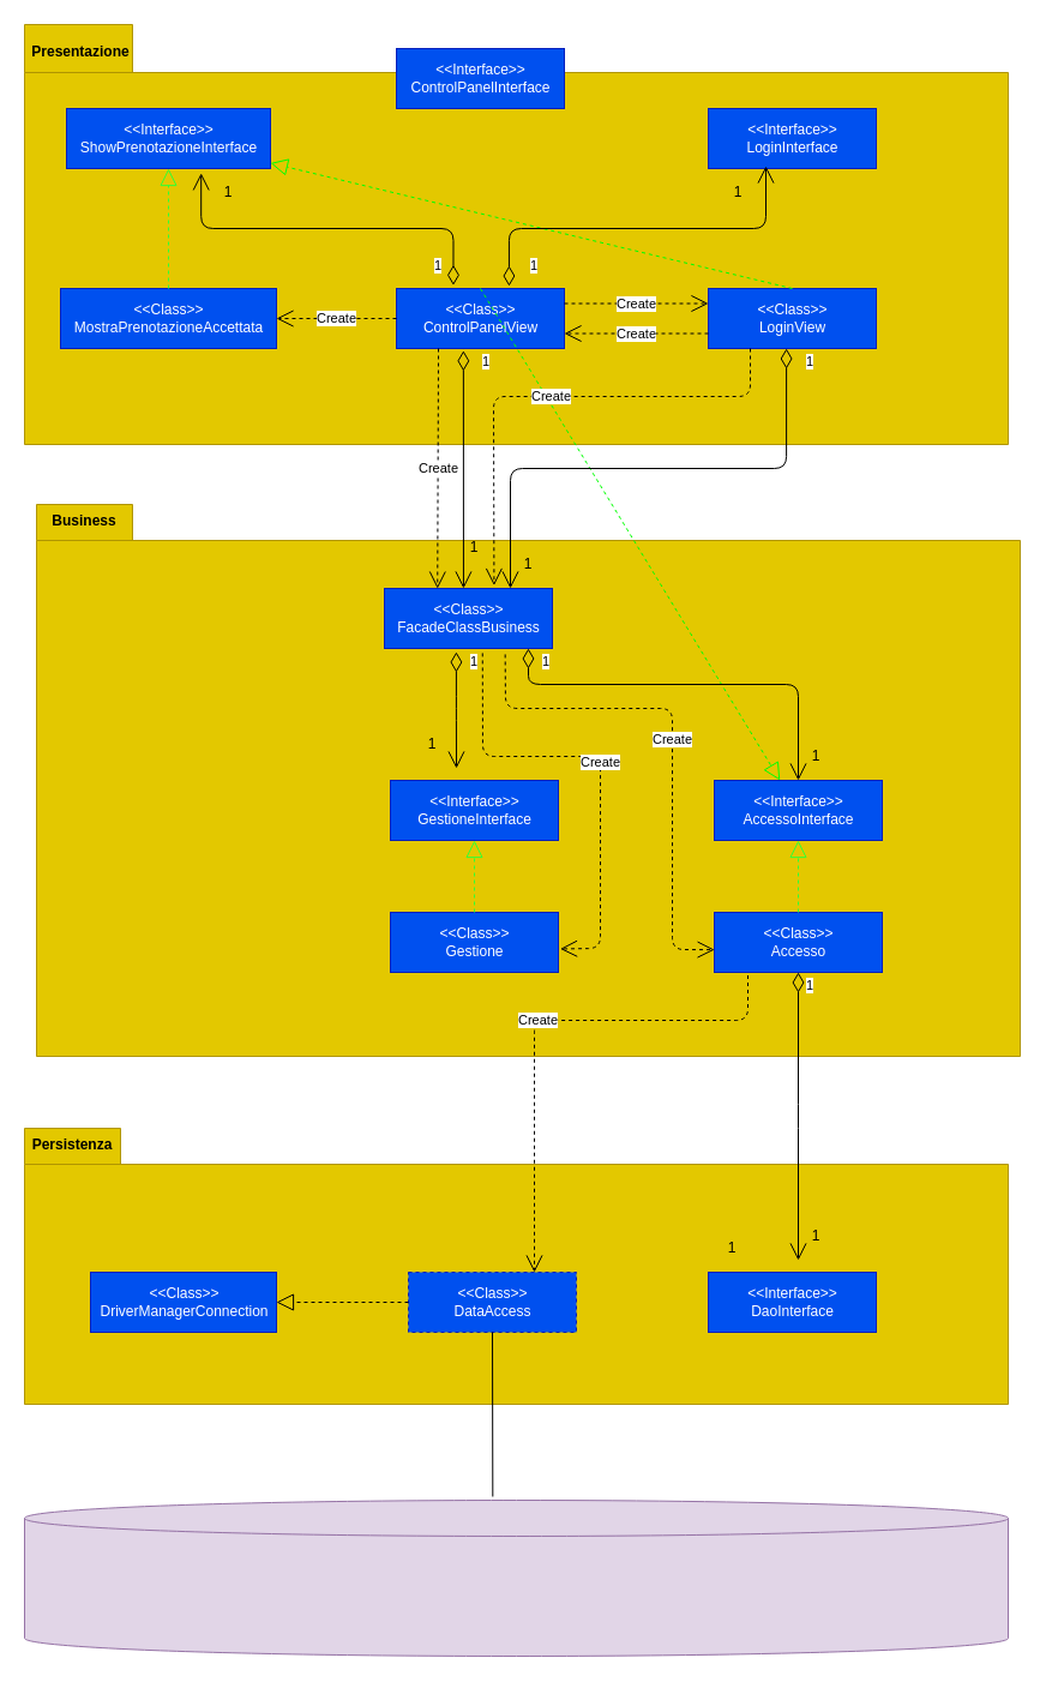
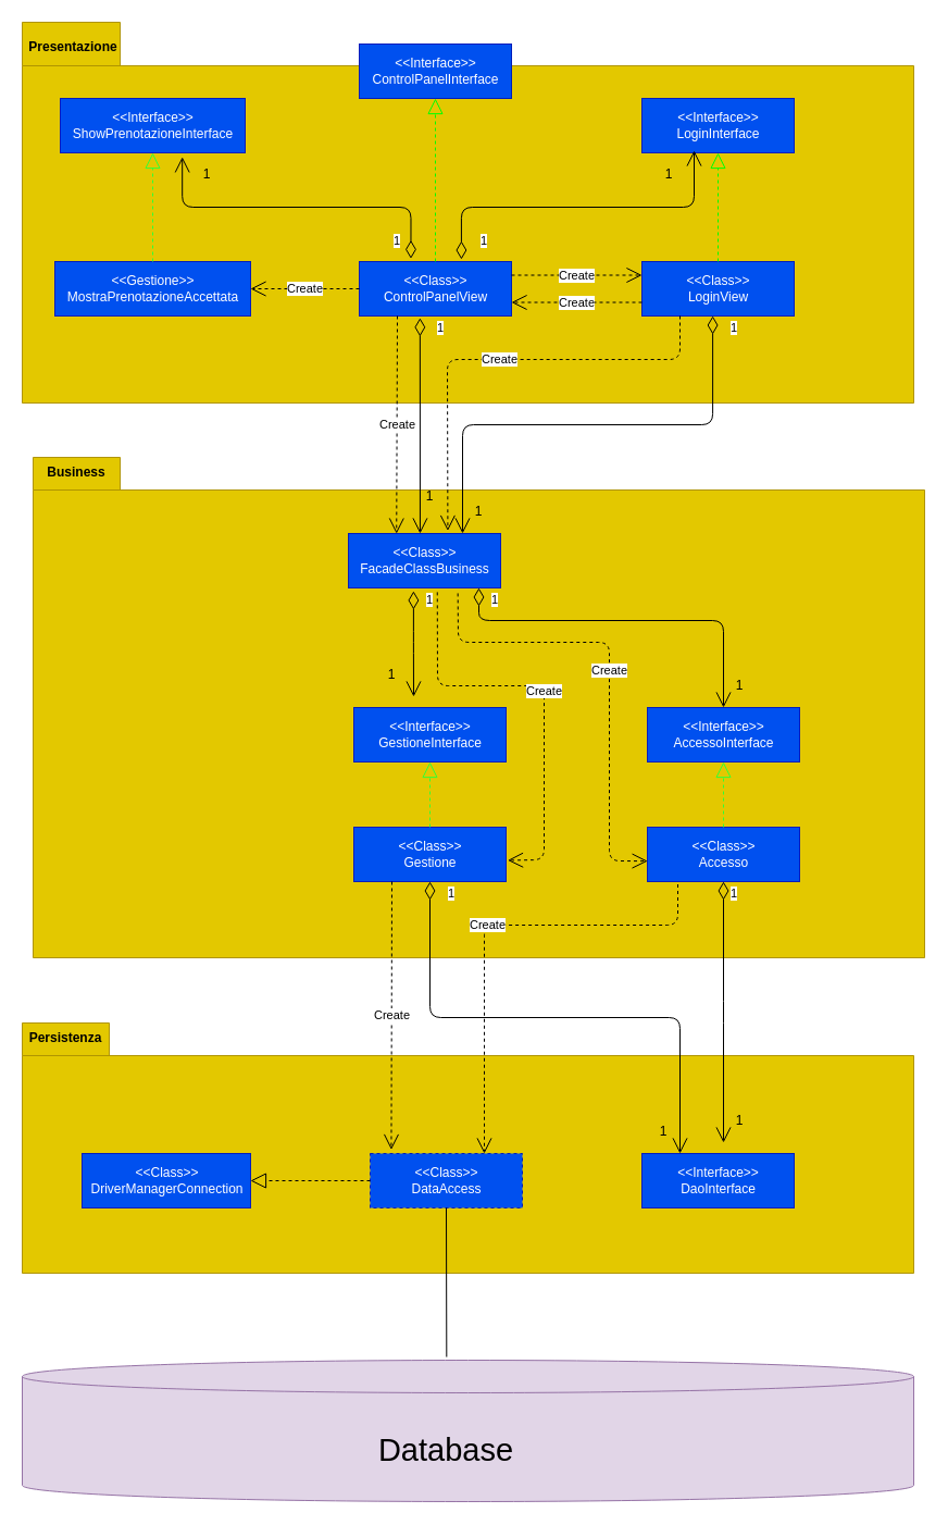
  <mxCell id="0" />
  <mxCell id="1" parent="0" />
  <mxCell id="2" value="" style="shape=folder;fontStyle=1;spacingTop=10;tabWidth=90;tabHeight=40;tabPosition=left;html=1;fillColor=#e3c800;strokeColor=#B09500;fontColor=#ffffff;" parent="1" vertex="1"><mxGeometry x="20" y="20" width="820" height="350" as="geometry" /></mxCell>
  <mxCell id="3" value="Presentazione" style="text;align=center;fontStyle=1;verticalAlign=middle;spacingLeft=3;spacingRight=3;strokeColor=none;rotatable=0;points=[[0,0.5],[1,0.5]];portConstraint=eastwest;" parent="1" vertex="1"><mxGeometry x="37" y="29" width="60" height="26" as="geometry" /></mxCell>
  <mxCell id="4" value="" style="shape=folder;fontStyle=1;spacingTop=10;tabWidth=80;tabHeight=30;tabPosition=left;html=1;fillColor=#e3c800;strokeColor=#B09500;fontColor=#ffffff;" parent="1" vertex="1"><mxGeometry x="30" y="420" width="820" height="460" as="geometry" /></mxCell>
  <mxCell id="5" value="Business" style="text;align=center;fontStyle=1;verticalAlign=middle;spacingLeft=3;spacingRight=3;strokeColor=none;rotatable=0;points=[[0,0.5],[1,0.5]];portConstraint=eastwest;" parent="1" vertex="1"><mxGeometry x="30" y="420" width="80" height="26" as="geometry" /></mxCell>
  <mxCell id="6" value="" style="shape=folder;fontStyle=1;spacingTop=10;tabWidth=80;tabHeight=30;tabPosition=left;html=1;fillColor=#e3c800;strokeColor=#B09500;fontColor=#ffffff;" parent="1" vertex="1"><mxGeometry x="20" y="940" width="820" height="230" as="geometry" /></mxCell>
  <mxCell id="7" value="Persistenza" style="text;align=center;fontStyle=1;verticalAlign=middle;spacingLeft=3;spacingRight=3;strokeColor=none;rotatable=0;points=[[0,0.5],[1,0.5]];portConstraint=eastwest;" parent="1" vertex="1"><mxGeometry x="20" y="940" width="80" height="26" as="geometry" /></mxCell>
  <mxCell id="8" value="&amp;lt;&amp;lt;Class&amp;gt;&amp;gt;&lt;br&gt;ControlPanelView" style="html=1;fillColor=#0050ef;strokeColor=#001DBC;fontColor=#ffffff;" parent="1" vertex="1"><mxGeometry x="330" y="240" width="140" height="50" as="geometry" /></mxCell>
  <mxCell id="9" value="&amp;lt;&amp;lt;Interface&amp;gt;&amp;gt;&lt;br&gt;ControlPanelInterface" style="html=1;fillColor=#0050ef;strokeColor=#001DBC;fontColor=#ffffff;" parent="1" vertex="1"><mxGeometry x="330" y="40" width="140" height="50" as="geometry" /></mxCell>
- <mxCell id="10" value="&amp;lt;&amp;lt;Class&amp;gt;&amp;gt;&lt;br&gt;MostraPrenotazioneAccettata" style="html=1;fillColor=#0050ef;strokeColor=#001DBC;fontColor=#ffffff;" parent="1" vertex="1"><mxGeometry x="50" y="240" width="180" height="50" as="geometry" /></mxCell>
+ <mxCell id="10" value="&amp;lt;&amp;lt;Gestione&amp;gt;&amp;gt;&lt;br&gt;MostraPrenotazioneAccettata" style="html=1;fillColor=#0050ef;strokeColor=#001DBC;fontColor=#ffffff;" parent="1" vertex="1"><mxGeometry x="50" y="240" width="180" height="50" as="geometry" /></mxCell>
  <mxCell id="11" value="&amp;lt;&amp;lt;Interface&amp;gt;&amp;gt;&lt;br&gt;ShowPrenotazioneInterface" style="html=1;fillColor=#0050ef;strokeColor=#001DBC;fontColor=#ffffff;" parent="1" vertex="1"><mxGeometry x="55" y="90" width="170" height="50" as="geometry" /></mxCell>
  <mxCell id="12" value="&amp;lt;&amp;lt;Class&amp;gt;&amp;gt;&lt;br&gt;LoginView" style="html=1;fillColor=#0050ef;strokeColor=#001DBC;fontColor=#ffffff;" parent="1" vertex="1"><mxGeometry x="590" y="240" width="140" height="50" as="geometry" /></mxCell>
  <mxCell id="13" value="&amp;lt;&amp;lt;Interface&amp;gt;&amp;gt;&lt;br&gt;LoginInterface" style="html=1;fillColor=#0050ef;strokeColor=#001DBC;fontColor=#ffffff;" parent="1" vertex="1"><mxGeometry x="590" y="90" width="140" height="50" as="geometry" /></mxCell>
- <mxCell id="14" value="" style="endArrow=block;dashed=1;endFill=0;endSize=12;html=1;exitX=0.5;exitY=0;exitDx=0;exitDy=0;strokeColor=#00FF00;" parent="1" source="8" target="30" edge="1"><mxGeometry width="160" relative="1" as="geometry"><mxPoint x="300" y="230" as="sourcePoint" /><mxPoint x="460" y="230" as="targetPoint" /></mxGeometry></mxCell>
+ <mxCell id="14" value="" style="endArrow=block;dashed=1;endFill=0;endSize=12;html=1;exitX=0.5;exitY=0;exitDx=0;exitDy=0;entryX=0.5;entryY=1;entryDx=0;entryDy=0;strokeColor=#00FF00;" parent="1" source="8" target="9" edge="1"><mxGeometry width="160" relative="1" as="geometry"><mxPoint x="300" y="230" as="sourcePoint" /><mxPoint x="460" y="230" as="targetPoint" /></mxGeometry></mxCell>
  <mxCell id="15" value="" style="endArrow=block;dashed=1;endFill=0;endSize=12;html=1;exitX=0.5;exitY=0;exitDx=0;exitDy=0;entryX=0.5;entryY=1;entryDx=0;entryDy=0;strokeColor=#33FF33;" parent="1" source="10" target="11" edge="1"><mxGeometry width="160" relative="1" as="geometry"><mxPoint x="300" y="230" as="sourcePoint" /><mxPoint x="460" y="230" as="targetPoint" /></mxGeometry></mxCell>
- <mxCell id="16" value="" style="endArrow=block;dashed=1;endFill=0;endSize=12;html=1;exitX=0.5;exitY=0;exitDx=0;exitDy=0;strokeColor=#00FF00;" parent="1" source="12" target="11" edge="1"><mxGeometry width="160" relative="1" as="geometry"><mxPoint x="300" y="230" as="sourcePoint" /><mxPoint x="460" y="230" as="targetPoint" /></mxGeometry></mxCell>
+ <mxCell id="16" value="" style="endArrow=block;dashed=1;endFill=0;endSize=12;html=1;exitX=0.5;exitY=0;exitDx=0;exitDy=0;entryX=0.5;entryY=1;entryDx=0;entryDy=0;strokeColor=#00FF00;" parent="1" source="12" target="13" edge="1"><mxGeometry width="160" relative="1" as="geometry"><mxPoint x="300" y="230" as="sourcePoint" /><mxPoint x="460" y="230" as="targetPoint" /></mxGeometry></mxCell>
  <mxCell id="17" value="1" style="endArrow=open;html=1;endSize=12;startArrow=diamondThin;startSize=14;startFill=0;edgeStyle=orthogonalEdgeStyle;align=left;verticalAlign=bottom;exitX=0.671;exitY=-0.04;exitDx=0;exitDy=0;exitPerimeter=0;entryX=0.343;entryY=0.96;entryDx=0;entryDy=0;entryPerimeter=0;" parent="1" source="8" target="13" edge="1"><mxGeometry x="-0.949" y="-16" relative="1" as="geometry"><mxPoint x="310" y="380" as="sourcePoint" /><mxPoint x="470" y="380" as="targetPoint" /><Array as="points"><mxPoint x="424" y="190" /><mxPoint x="638" y="190" /></Array><mxPoint as="offset" /></mxGeometry></mxCell>
  <mxCell id="18" value="Create" style="endArrow=open;endSize=12;dashed=1;html=1;exitX=1;exitY=0.25;exitDx=0;exitDy=0;entryX=0;entryY=0.25;entryDx=0;entryDy=0;" parent="1" source="8" target="12" edge="1"><mxGeometry width="160" relative="1" as="geometry"><mxPoint x="420" y="300" as="sourcePoint" /><mxPoint x="580" y="300" as="targetPoint" /></mxGeometry></mxCell>
  <mxCell id="19" value="Create" style="endArrow=open;endSize=12;dashed=1;html=1;exitX=0;exitY=0.75;exitDx=0;exitDy=0;entryX=1;entryY=0.75;entryDx=0;entryDy=0;" parent="1" source="12" target="8" edge="1"><mxGeometry width="160" relative="1" as="geometry"><mxPoint x="400" y="340" as="sourcePoint" /><mxPoint x="560" y="340" as="targetPoint" /></mxGeometry></mxCell>
  <mxCell id="20" value="Create" style="endArrow=open;endSize=12;dashed=1;html=1;exitX=0;exitY=0.5;exitDx=0;exitDy=0;entryX=1;entryY=0.5;entryDx=0;entryDy=0;" parent="1" source="8" target="10" edge="1"><mxGeometry width="160" relative="1" as="geometry"><mxPoint x="170" y="180" as="sourcePoint" /><mxPoint x="330" y="180" as="targetPoint" /><Array as="points"><mxPoint x="280" y="265" /></Array></mxGeometry></mxCell>
  <mxCell id="21" value="1" style="endArrow=open;html=1;endSize=12;startArrow=diamondThin;startSize=14;startFill=0;edgeStyle=orthogonalEdgeStyle;align=left;verticalAlign=bottom;exitX=0.339;exitY=-0.054;exitDx=0;exitDy=0;exitPerimeter=0;entryX=0.66;entryY=1.077;entryDx=0;entryDy=0;entryPerimeter=0;" parent="1" source="8" target="11" edge="1"><mxGeometry x="-0.952" y="17" relative="1" as="geometry"><mxPoint x="170" y="180" as="sourcePoint" /><mxPoint x="330" y="180" as="targetPoint" /><Array as="points"><mxPoint x="377" y="190" /><mxPoint x="167" y="190" /></Array><mxPoint as="offset" /></mxGeometry></mxCell>
  <mxCell id="22" value="&amp;lt;&amp;lt;Class&amp;gt;&amp;gt;&lt;br&gt;FacadeClassBusiness" style="html=1;fillColor=#0050ef;strokeColor=#001DBC;fontColor=#ffffff;" parent="1" vertex="1"><mxGeometry x="320" y="490" width="140" height="50" as="geometry" /></mxCell>
  <mxCell id="23" value="Create" style="endArrow=open;endSize=12;dashed=1;html=1;exitX=0.25;exitY=1;exitDx=0;exitDy=0;entryX=0.316;entryY=0.002;entryDx=0;entryDy=0;entryPerimeter=0;" parent="1" source="8" target="22" edge="1"><mxGeometry width="160" relative="1" as="geometry"><mxPoint x="320" y="390" as="sourcePoint" /><mxPoint x="480" y="390" as="targetPoint" /></mxGeometry></mxCell>
  <mxCell id="24" value="1" style="endArrow=open;html=1;endSize=12;startArrow=diamondThin;startSize=14;startFill=0;edgeStyle=orthogonalEdgeStyle;align=left;verticalAlign=bottom;strokeColor=#000000;exitX=0.399;exitY=1.037;exitDx=0;exitDy=0;exitPerimeter=0;entryX=0.471;entryY=0;entryDx=0;entryDy=0;entryPerimeter=0;" parent="1" source="8" target="22" edge="1"><mxGeometry x="-0.817" y="14" relative="1" as="geometry"><mxPoint x="310" y="390" as="sourcePoint" /><mxPoint x="470" y="390" as="targetPoint" /><Array as="points" /><mxPoint as="offset" /></mxGeometry></mxCell>
  <mxCell id="25" value="Create" style="endArrow=open;endSize=12;dashed=1;html=1;strokeColor=#000000;exitX=0.25;exitY=1;exitDx=0;exitDy=0;entryX=0.653;entryY=-0.05;entryDx=0;entryDy=0;entryPerimeter=0;" parent="1" source="12" target="22" edge="1"><mxGeometry width="160" relative="1" as="geometry"><mxPoint x="270" y="310" as="sourcePoint" /><mxPoint x="430" y="310" as="targetPoint" /><Array as="points"><mxPoint x="625" y="330" /><mxPoint x="411" y="330" /></Array></mxGeometry></mxCell>
  <mxCell id="26" value="1" style="endArrow=open;html=1;endSize=12;startArrow=diamondThin;startSize=14;startFill=0;edgeStyle=orthogonalEdgeStyle;align=left;verticalAlign=bottom;strokeColor=#000000;exitX=0.465;exitY=1;exitDx=0;exitDy=0;exitPerimeter=0;entryX=0.75;entryY=0;entryDx=0;entryDy=0;" parent="1" source="12" target="22" edge="1"><mxGeometry x="-0.907" y="15" relative="1" as="geometry"><mxPoint x="480" y="430" as="sourcePoint" /><mxPoint x="640" y="430" as="targetPoint" /><mxPoint as="offset" /></mxGeometry></mxCell>
  <mxCell id="27" value="&amp;lt;&amp;lt;Class&amp;gt;&amp;gt;&lt;br&gt;Gestione" style="html=1;fillColor=#0050ef;strokeColor=#001DBC;fontColor=#ffffff;" parent="1" vertex="1"><mxGeometry x="325" y="760" width="140" height="50" as="geometry" /></mxCell>
  <mxCell id="28" value="&amp;lt;&amp;lt;Class&amp;gt;&amp;gt;&lt;br&gt;Accesso" style="html=1;fillColor=#0050ef;strokeColor=#001DBC;fontColor=#ffffff;" parent="1" vertex="1"><mxGeometry x="595" y="760" width="140" height="50" as="geometry" /></mxCell>
  <mxCell id="29" value="&amp;lt;&amp;lt;Interface&amp;gt;&amp;gt;&lt;br&gt;GestioneInterface" style="html=1;fillColor=#0050ef;strokeColor=#001DBC;fontColor=#ffffff;" parent="1" vertex="1"><mxGeometry x="325" y="650" width="140" height="50" as="geometry" /></mxCell>
  <mxCell id="30" value="&amp;lt;&amp;lt;Interface&amp;gt;&amp;gt;&lt;br&gt;AccessoInterface" style="html=1;fillColor=#0050ef;strokeColor=#001DBC;fontColor=#ffffff;" parent="1" vertex="1"><mxGeometry x="595" y="650" width="140" height="50" as="geometry" /></mxCell>
  <mxCell id="31" value="" style="endArrow=block;dashed=1;endFill=0;endSize=12;html=1;exitX=0.5;exitY=0;exitDx=0;exitDy=0;strokeColor=#33FF33;" parent="1" source="27" edge="1"><mxGeometry width="160" relative="1" as="geometry"><mxPoint x="230" y="660" as="sourcePoint" /><mxPoint x="395" y="700" as="targetPoint" /></mxGeometry></mxCell>
  <mxCell id="32" value="" style="endArrow=block;dashed=1;endFill=0;endSize=12;html=1;exitX=0.5;exitY=0;exitDx=0;exitDy=0;entryX=0.5;entryY=1;entryDx=0;entryDy=0;strokeColor=#33FF33;" parent="1" source="28" target="30" edge="1"><mxGeometry width="160" relative="1" as="geometry"><mxPoint x="230" y="660" as="sourcePoint" /><mxPoint x="390" y="660" as="targetPoint" /></mxGeometry></mxCell>
  <mxCell id="33" value="1" style="endArrow=open;html=1;endSize=12;startArrow=diamondThin;startSize=14;startFill=0;edgeStyle=orthogonalEdgeStyle;align=left;verticalAlign=bottom;strokeColor=#000000;exitX=0.428;exitY=1.059;exitDx=0;exitDy=0;exitPerimeter=0;" parent="1" source="22" edge="1"><mxGeometry x="-0.649" y="10" relative="1" as="geometry"><mxPoint x="380" y="550" as="sourcePoint" /><mxPoint x="380" y="640" as="targetPoint" /><mxPoint as="offset" /></mxGeometry></mxCell>
  <mxCell id="34" value="1" style="endArrow=open;html=1;endSize=12;startArrow=diamondThin;startSize=14;startFill=0;edgeStyle=orthogonalEdgeStyle;align=left;verticalAlign=bottom;strokeColor=#000000;entryX=0.5;entryY=0;entryDx=0;entryDy=0;exitX=0.857;exitY=1;exitDx=0;exitDy=0;exitPerimeter=0;" parent="1" source="22" target="30" edge="1"><mxGeometry x="-0.761" y="10" relative="1" as="geometry"><mxPoint x="440" y="550" as="sourcePoint" /><mxPoint x="500" y="700" as="targetPoint" /><Array as="points"><mxPoint x="440" y="570" /><mxPoint x="665" y="570" /></Array><mxPoint as="offset" /></mxGeometry></mxCell>
  <mxCell id="35" value="Create" style="endArrow=open;endSize=12;dashed=1;html=1;strokeColor=#000000;exitX=0.584;exitY=1.078;exitDx=0;exitDy=0;exitPerimeter=0;entryX=1.011;entryY=0.609;entryDx=0;entryDy=0;entryPerimeter=0;" parent="1" source="22" target="27" edge="1"><mxGeometry width="160" relative="1" as="geometry"><mxPoint x="350" y="600" as="sourcePoint" /><mxPoint x="510" y="600" as="targetPoint" /><Array as="points"><mxPoint x="402" y="630" /><mxPoint x="500" y="630" /><mxPoint x="500" y="790" /></Array></mxGeometry></mxCell>
  <mxCell id="36" value="Create" style="endArrow=open;endSize=12;dashed=1;html=1;strokeColor=#000000;exitX=0.719;exitY=1.099;exitDx=0;exitDy=0;exitPerimeter=0;entryX=0.001;entryY=0.623;entryDx=0;entryDy=0;entryPerimeter=0;" parent="1" source="22" target="28" edge="1"><mxGeometry width="160" relative="1" as="geometry"><mxPoint x="350" y="600" as="sourcePoint" /><mxPoint x="510" y="600" as="targetPoint" /><Array as="points"><mxPoint x="421" y="590" /><mxPoint x="560" y="590" /><mxPoint x="560" y="791" /></Array></mxGeometry></mxCell>
  <mxCell id="37" value="&amp;lt;&amp;lt;Class&amp;gt;&amp;gt;&lt;br&gt;DataAccess" style="html=1;fillColor=#0050ef;strokeColor=#001DBC;fontColor=#ffffff;dashed=1;" parent="1" vertex="1"><mxGeometry x="340" y="1060" width="140" height="50" as="geometry" /></mxCell>
  <mxCell id="38" value="&amp;lt;&amp;lt;Interface&amp;gt;&amp;gt;&lt;br&gt;DaoInterface" style="html=1;fillColor=#0050ef;strokeColor=#001DBC;fontColor=#ffffff;" parent="1" vertex="1"><mxGeometry x="590" y="1060" width="140" height="50" as="geometry" /></mxCell>
  <mxCell id="39" value="&amp;lt;&amp;lt;Class&amp;gt;&amp;gt;&lt;br&gt;DriverManagerConnection" style="html=1;fillColor=#0050ef;strokeColor=#001DBC;fontColor=#ffffff;" parent="1" vertex="1"><mxGeometry x="75" y="1060" width="155" height="50" as="geometry" /></mxCell>
+ <mxCell id="40" value="Create" style="endArrow=open;endSize=12;dashed=1;html=1;strokeColor=#000000;exitX=0.25;exitY=1;exitDx=0;exitDy=0;entryX=0.139;entryY=-0.07;entryDx=0;entryDy=0;entryPerimeter=0;" parent="1" source="27" target="37" edge="1"><mxGeometry width="160" relative="1" as="geometry"><mxPoint x="320" y="910" as="sourcePoint" /><mxPoint x="480" y="910" as="targetPoint" /></mxGeometry></mxCell>
  <mxCell id="41" value="Create" style="endArrow=open;endSize=12;dashed=1;html=1;strokeColor=#000000;exitX=0.2;exitY=1.05;exitDx=0;exitDy=0;exitPerimeter=0;entryX=0.75;entryY=0;entryDx=0;entryDy=0;" parent="1" source="28" target="37" edge="1"><mxGeometry width="160" relative="1" as="geometry"><mxPoint x="320" y="910" as="sourcePoint" /><mxPoint x="480" y="910" as="targetPoint" /><Array as="points"><mxPoint x="623" y="850" /><mxPoint x="445" y="850" /></Array></mxGeometry></mxCell>
  <mxCell id="42" value="1" style="endArrow=open;html=1;endSize=12;startArrow=diamondThin;startSize=14;startFill=0;edgeStyle=orthogonalEdgeStyle;align=left;verticalAlign=bottom;strokeColor=#000000;exitX=0.5;exitY=1;exitDx=0;exitDy=0;" parent="1" source="28" edge="1"><mxGeometry x="-0.833" y="5" relative="1" as="geometry"><mxPoint x="340" y="920" as="sourcePoint" /><mxPoint x="665" y="1050" as="targetPoint" /><mxPoint as="offset" /></mxGeometry></mxCell>
+ <mxCell id="43" value="1" style="endArrow=open;html=1;endSize=12;startArrow=diamondThin;startSize=14;startFill=0;edgeStyle=orthogonalEdgeStyle;align=left;verticalAlign=bottom;strokeColor=#000000;exitX=0.5;exitY=1;exitDx=0;exitDy=0;entryX=0.25;entryY=0;entryDx=0;entryDy=0;" parent="1" source="27" target="38" edge="1"><mxGeometry x="-0.917" y="15" relative="1" as="geometry"><mxPoint x="340" y="920" as="sourcePoint" /><mxPoint x="500" y="920" as="targetPoint" /><mxPoint as="offset" /></mxGeometry></mxCell>
  <mxCell id="44" value="" style="endArrow=block;dashed=1;endFill=0;endSize=12;html=1;strokeColor=#000000;exitX=0;exitY=0.5;exitDx=0;exitDy=0;entryX=1;entryY=0.5;entryDx=0;entryDy=0;" parent="1" source="37" target="39" edge="1"><mxGeometry width="160" relative="1" as="geometry"><mxPoint x="260" y="970" as="sourcePoint" /><mxPoint x="420" y="970" as="targetPoint" /></mxGeometry></mxCell>
  <mxCell id="45" value="" style="shape=cylinder3;whiteSpace=wrap;html=1;boundedLbl=1;backgroundOutline=1;size=15;fillColor=#e1d5e7;strokeColor=#9673a6;" parent="1" vertex="1"><mxGeometry x="20" y="1250" width="820" height="130" as="geometry" /></mxCell>
+ <mxCell id="46" value="&lt;font style=&quot;font-size: 29px&quot;&gt;Database&lt;/font&gt;" style="text;html=1;strokeColor=none;fillColor=none;align=center;verticalAlign=middle;whiteSpace=wrap;rounded=0;" parent="1" vertex="1"><mxGeometry x="350" y="1310" width="120" height="46" as="geometry" /></mxCell>
  <mxCell id="47" value="" style="endArrow=none;html=1;entryX=0.5;entryY=1;entryDx=0;entryDy=0;exitX=0.476;exitY=-0.023;exitDx=0;exitDy=0;exitPerimeter=0;" parent="1" source="45" target="37" edge="1"><mxGeometry width="50" height="50" relative="1" as="geometry"><mxPoint x="370" y="1100" as="sourcePoint" /><mxPoint x="420" y="1050" as="targetPoint" /></mxGeometry></mxCell>
  <mxCell id="48" value="1" style="text;html=1;strokeColor=none;fillColor=none;align=center;verticalAlign=middle;whiteSpace=wrap;rounded=0;" parent="1" vertex="1"><mxGeometry x="340" y="610" width="40" height="20" as="geometry" /></mxCell>
  <mxCell id="49" value="1" style="text;html=1;strokeColor=none;fillColor=none;align=center;verticalAlign=middle;whiteSpace=wrap;rounded=0;" parent="1" vertex="1"><mxGeometry x="660" y="620" width="40" height="20" as="geometry" /></mxCell>
  <mxCell id="50" value="1" style="text;html=1;strokeColor=none;fillColor=none;align=center;verticalAlign=middle;whiteSpace=wrap;rounded=0;" parent="1" vertex="1"><mxGeometry x="590" y="1030" width="40" height="20" as="geometry" /></mxCell>
  <mxCell id="51" value="1" style="text;html=1;strokeColor=none;fillColor=none;align=center;verticalAlign=middle;whiteSpace=wrap;rounded=0;" parent="1" vertex="1"><mxGeometry x="660" y="1020" width="40" height="20" as="geometry" /></mxCell>
  <mxCell id="52" value="1" style="text;html=1;strokeColor=none;fillColor=none;align=center;verticalAlign=middle;whiteSpace=wrap;rounded=0;" parent="1" vertex="1"><mxGeometry x="170" y="150" width="40" height="20" as="geometry" /></mxCell>
  <mxCell id="53" value="1" style="text;html=1;strokeColor=none;fillColor=none;align=center;verticalAlign=middle;whiteSpace=wrap;rounded=0;" parent="1" vertex="1"><mxGeometry x="595" y="150" width="40" height="20" as="geometry" /></mxCell>
  <mxCell id="54" value="1" style="text;html=1;strokeColor=none;fillColor=none;align=center;verticalAlign=middle;whiteSpace=wrap;rounded=0;" parent="1" vertex="1"><mxGeometry x="420" y="460" width="40" height="20" as="geometry" /></mxCell>
  <mxCell id="55" value="1" style="text;html=1;strokeColor=none;fillColor=none;align=center;verticalAlign=middle;whiteSpace=wrap;rounded=0;" parent="1" vertex="1"><mxGeometry x="375" y="446" width="40" height="20" as="geometry" /></mxCell>
